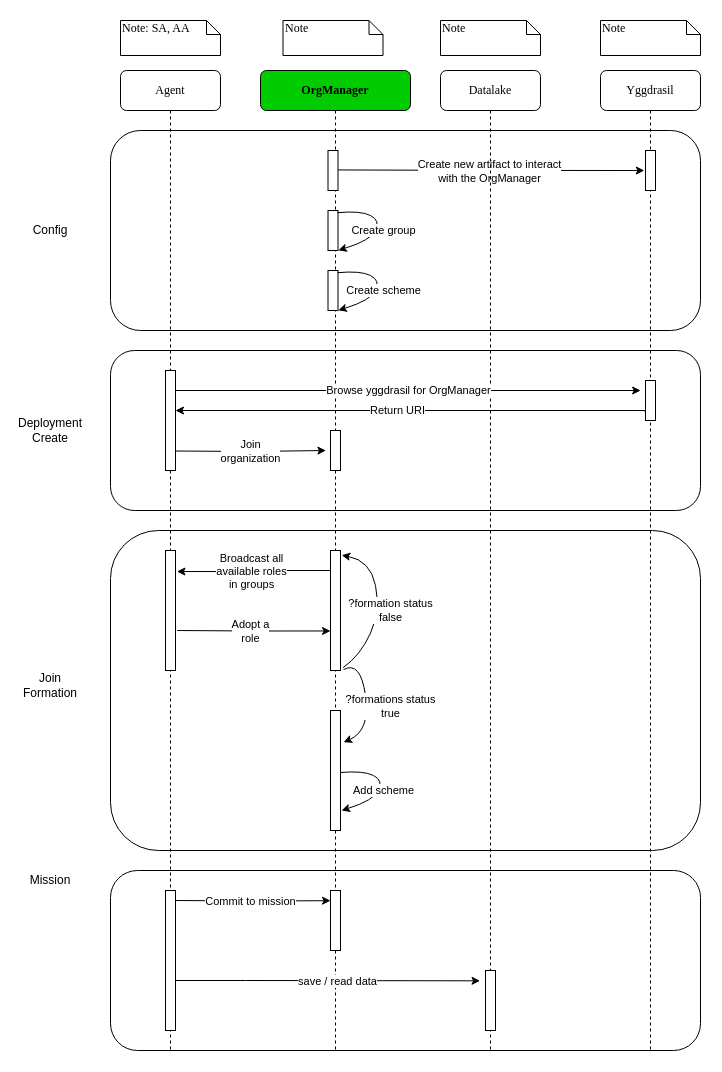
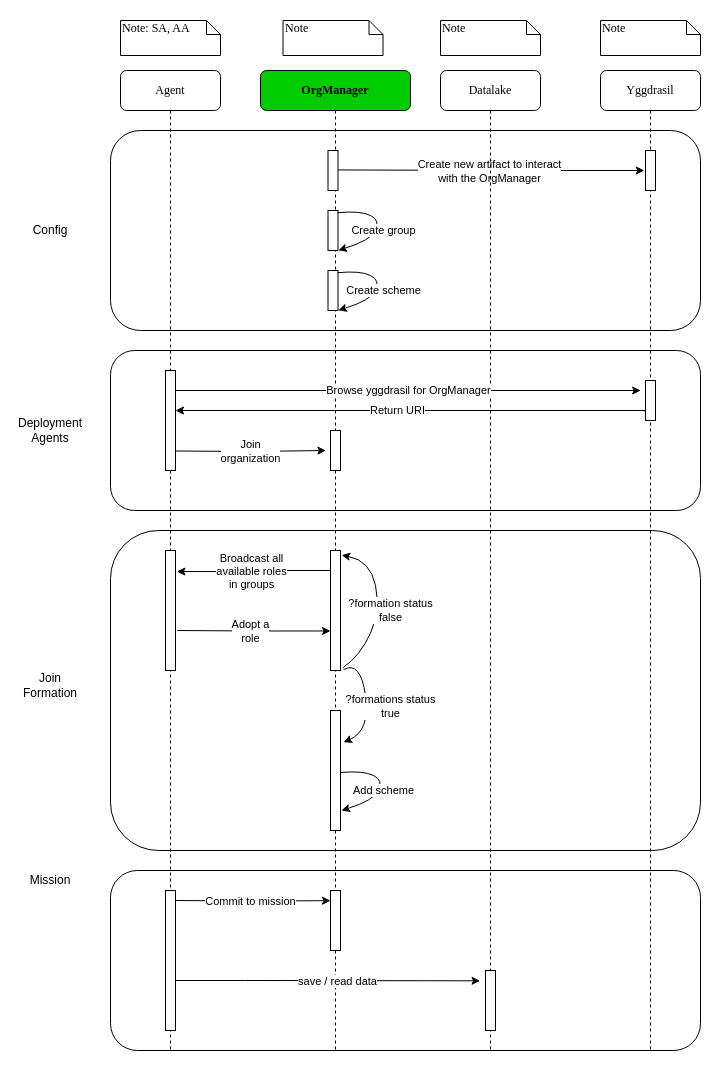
  <mxCell id="0" />
  <mxCell id="1" parent="0" />
  <mxCell id="2" value="" style="rounded=1;whiteSpace=wrap;html=1;fillColor=none;" vertex="1" parent="1"><mxGeometry x="110" y="870" width="590" height="180" as="geometry" /></mxCell>
  <mxCell id="3" value="" style="rounded=1;whiteSpace=wrap;html=1;fillColor=none;" vertex="1" parent="1"><mxGeometry x="110" y="130" width="590" height="200" as="geometry" /></mxCell>
  <mxCell id="4" value="OrgManager" style="shape=umlLifeline;perimeter=lifelinePerimeter;whiteSpace=wrap;html=1;container=1;collapsible=0;recursiveResize=0;outlineConnect=0;rounded=1;shadow=0;comic=0;labelBackgroundColor=none;strokeWidth=1;fontFamily=Verdana;fontSize=12;align=center;fontStyle=1;fillColor=#00CC00;" parent="1" vertex="1"><mxGeometry x="260" y="70" width="150" height="980" as="geometry" /></mxCell>
  <mxCell id="5" value="" style="html=1;points=[];perimeter=orthogonalPerimeter;rounded=0;shadow=0;comic=0;labelBackgroundColor=none;strokeWidth=1;fontFamily=Verdana;fontSize=12;align=center;" vertex="1" parent="4"><mxGeometry x="67.5" y="80" width="10" height="40" as="geometry" /></mxCell>
  <mxCell id="6" style="edgeStyle=orthogonalEdgeStyle;rounded=0;orthogonalLoop=1;jettySize=auto;html=1;entryX=-0.12;entryY=0.515;entryDx=0;entryDy=0;entryPerimeter=0;" edge="1" parent="4"><mxGeometry relative="1" as="geometry"><mxPoint x="77.5" y="99.44" as="sourcePoint" /><mxPoint x="383.8" y="100.04" as="targetPoint" /></mxGeometry></mxCell>
  <mxCell id="7" value="Create new artifact to interact &lt;br&gt;with the OrgManager" style="edgeLabel;html=1;align=center;verticalAlign=middle;resizable=0;points=[];" vertex="1" connectable="0" parent="6"><mxGeometry x="0.171" relative="1" as="geometry"><mxPoint x="-28" as="offset" /></mxGeometry></mxCell>
  <mxCell id="8" value="" style="html=1;points=[];perimeter=orthogonalPerimeter;rounded=0;shadow=0;comic=0;labelBackgroundColor=none;strokeWidth=1;fontFamily=Verdana;fontSize=12;align=center;" vertex="1" parent="4"><mxGeometry x="67.5" y="140" width="10" height="40" as="geometry" /></mxCell>
  <mxCell id="9" value="" style="curved=1;endArrow=classic;html=1;rounded=0;exitX=0.95;exitY=0.055;exitDx=0;exitDy=0;exitPerimeter=0;entryX=1.03;entryY=0.995;entryDx=0;entryDy=0;entryPerimeter=0;" edge="1" parent="4" source="8" target="8"><mxGeometry width="50" height="50" relative="1" as="geometry"><mxPoint x="130" y="180" as="sourcePoint" /><mxPoint x="160" y="200" as="targetPoint" /><Array as="points"><mxPoint x="100" y="140" /><mxPoint x="120" y="150" /><mxPoint x="110" y="170" /></Array></mxGeometry></mxCell>
  <mxCell id="10" value="&lt;div&gt;Create group&lt;/div&gt;" style="edgeLabel;html=1;align=center;verticalAlign=middle;resizable=0;points=[];" vertex="1" connectable="0" parent="9"><mxGeometry x="0.193" relative="1" as="geometry"><mxPoint x="9" y="-4" as="offset" /></mxGeometry></mxCell>
  <mxCell id="11" value="" style="html=1;points=[];perimeter=orthogonalPerimeter;rounded=0;shadow=0;comic=0;labelBackgroundColor=none;strokeWidth=1;fontFamily=Verdana;fontSize=12;align=center;" vertex="1" parent="4"><mxGeometry x="67.5" y="200" width="10" height="40" as="geometry" /></mxCell>
  <mxCell id="12" value="" style="curved=1;endArrow=classic;html=1;rounded=0;exitX=0.95;exitY=0.055;exitDx=0;exitDy=0;exitPerimeter=0;entryX=1.03;entryY=0.995;entryDx=0;entryDy=0;entryPerimeter=0;" edge="1" parent="4" source="11" target="11"><mxGeometry width="50" height="50" relative="1" as="geometry"><mxPoint x="130" y="240" as="sourcePoint" /><mxPoint x="160" y="260" as="targetPoint" /><Array as="points"><mxPoint x="100" y="200" /><mxPoint x="120" y="210" /><mxPoint x="110" y="230" /></Array></mxGeometry></mxCell>
  <mxCell id="13" value="Create scheme" style="edgeLabel;html=1;align=center;verticalAlign=middle;resizable=0;points=[];" vertex="1" connectable="0" parent="12"><mxGeometry x="0.193" relative="1" as="geometry"><mxPoint x="9" y="-4" as="offset" /></mxGeometry></mxCell>
  <mxCell id="14" value="Join &lt;br&gt;organization" style="edgeStyle=orthogonalEdgeStyle;rounded=0;orthogonalLoop=1;jettySize=auto;html=1;entryX=-0.21;entryY=0.65;entryDx=0;entryDy=0;entryPerimeter=0;" edge="1" parent="4"><mxGeometry x="0.003" relative="1" as="geometry"><mxPoint x="-85" y="380.5" as="sourcePoint" /><mxPoint x="65.4" y="380" as="targetPoint" /><mxPoint as="offset" /></mxGeometry></mxCell>
  <mxCell id="15" value="" style="html=1;points=[];perimeter=orthogonalPerimeter;rounded=0;shadow=0;comic=0;labelBackgroundColor=none;strokeWidth=1;fontFamily=Verdana;fontSize=12;align=center;" vertex="1" parent="4"><mxGeometry x="70" y="480" width="10" height="120" as="geometry" /></mxCell>
  <mxCell id="16" style="edgeStyle=orthogonalEdgeStyle;rounded=0;orthogonalLoop=1;jettySize=auto;html=1;entryX=1.143;entryY=0.142;entryDx=0;entryDy=0;entryPerimeter=0;" edge="1" parent="4"><mxGeometry relative="1" as="geometry"><mxPoint x="70" y="500" as="sourcePoint" /><mxPoint x="-83.57" y="501.04" as="targetPoint" /><Array as="points"><mxPoint x="70" y="500" /><mxPoint x="-7" y="500" /></Array></mxGeometry></mxCell>
  <mxCell id="17" value="Broadcast all&lt;br&gt;available roles&lt;br&gt;in groups" style="edgeLabel;html=1;align=center;verticalAlign=middle;resizable=0;points=[];" vertex="1" connectable="0" parent="16"><mxGeometry x="0.126" y="-1" relative="1" as="geometry"><mxPoint x="7" as="offset" /></mxGeometry></mxCell>
  <mxCell id="18" style="edgeStyle=orthogonalEdgeStyle;rounded=0;orthogonalLoop=1;jettySize=auto;html=1;entryX=-0.167;entryY=0.504;entryDx=0;entryDy=0;entryPerimeter=0;" edge="1" parent="4"><mxGeometry relative="1" as="geometry"><mxPoint x="-83.33" y="560" as="sourcePoint" /><mxPoint x="70.0" y="560.48" as="targetPoint" /></mxGeometry></mxCell>
  <mxCell id="19" value="Adopt a &lt;br&gt;role" style="edgeLabel;html=1;align=center;verticalAlign=middle;resizable=0;points=[];" vertex="1" connectable="0" parent="18"><mxGeometry x="0.173" relative="1" as="geometry"><mxPoint x="-17" as="offset" /></mxGeometry></mxCell>
  <mxCell id="20" value="" style="curved=1;endArrow=classic;html=1;rounded=0;exitX=1.262;exitY=0.976;exitDx=0;exitDy=0;exitPerimeter=0;entryX=1.119;entryY=0.039;entryDx=0;entryDy=0;entryPerimeter=0;" edge="1" parent="4" source="15" target="15"><mxGeometry width="50" height="50" relative="1" as="geometry"><mxPoint x="90" y="580" as="sourcePoint" /><mxPoint x="140" y="530" as="targetPoint" /><Array as="points"><mxPoint x="100" y="585" /><mxPoint x="120" y="540" /><mxPoint x="110" y="490" /></Array></mxGeometry></mxCell>
  <mxCell id="21" value="?formation status&lt;br&gt;false" style="edgeLabel;html=1;align=center;verticalAlign=middle;resizable=0;points=[];" vertex="1" connectable="0" parent="20"><mxGeometry x="-0.241" y="1" relative="1" as="geometry"><mxPoint x="16" y="-12" as="offset" /></mxGeometry></mxCell>
  <mxCell id="22" value="" style="html=1;points=[];perimeter=orthogonalPerimeter;rounded=0;shadow=0;comic=0;labelBackgroundColor=none;strokeWidth=1;fontFamily=Verdana;fontSize=12;align=center;" vertex="1" parent="4"><mxGeometry x="70" y="640" width="10" height="120" as="geometry" /></mxCell>
  <mxCell id="23" value="" style="curved=1;endArrow=classic;html=1;rounded=0;exitX=1.31;exitY=0.992;exitDx=0;exitDy=0;exitPerimeter=0;entryX=1.31;entryY=0.265;entryDx=0;entryDy=0;entryPerimeter=0;" edge="1" parent="4" source="15" target="22"><mxGeometry width="50" height="50" relative="1" as="geometry"><mxPoint x="100" y="630" as="sourcePoint" /><mxPoint x="150" y="580" as="targetPoint" /><Array as="points"><mxPoint x="100" y="590" /><mxPoint x="110" y="660" /></Array></mxGeometry></mxCell>
  <mxCell id="24" value="?formations status&lt;br&gt;true" style="edgeLabel;html=1;align=center;verticalAlign=middle;resizable=0;points=[];" vertex="1" connectable="0" parent="23"><mxGeometry x="0.09" y="1" relative="1" as="geometry"><mxPoint x="22" as="offset" /></mxGeometry></mxCell>
  <mxCell id="25" value="" style="curved=1;endArrow=classic;html=1;rounded=0;exitX=0.95;exitY=0.055;exitDx=0;exitDy=0;exitPerimeter=0;entryX=1.03;entryY=0.995;entryDx=0;entryDy=0;entryPerimeter=0;" edge="1" parent="4"><mxGeometry width="50" height="50" relative="1" as="geometry"><mxPoint x="80" y="702" as="sourcePoint" /><mxPoint x="81" y="740" as="targetPoint" /><Array as="points"><mxPoint x="103" y="700" /><mxPoint x="123" y="710" /><mxPoint x="113" y="730" /></Array></mxGeometry></mxCell>
  <mxCell id="26" value="Add scheme" style="edgeLabel;html=1;align=center;verticalAlign=middle;resizable=0;points=[];" vertex="1" connectable="0" parent="25"><mxGeometry x="0.193" relative="1" as="geometry"><mxPoint x="6" y="-4" as="offset" /></mxGeometry></mxCell>
  <mxCell id="27" value="" style="html=1;points=[];perimeter=orthogonalPerimeter;rounded=0;shadow=0;comic=0;labelBackgroundColor=none;strokeWidth=1;fontFamily=Verdana;fontSize=12;align=center;" vertex="1" parent="4"><mxGeometry x="70" y="820" width="10" height="60" as="geometry" /></mxCell>
  <mxCell id="28" style="edgeStyle=orthogonalEdgeStyle;rounded=0;orthogonalLoop=1;jettySize=auto;html=1;entryX=-0.06;entryY=0.503;entryDx=0;entryDy=0;entryPerimeter=0;" edge="1" parent="4"><mxGeometry relative="1" as="geometry"><mxPoint x="-84.4" y="830" as="sourcePoint" /><mxPoint x="70.0" y="830.18" as="targetPoint" /></mxGeometry></mxCell>
  <mxCell id="29" value="Commit to mission" style="edgeLabel;html=1;align=center;verticalAlign=middle;resizable=0;points=[];" vertex="1" connectable="0" parent="28"><mxGeometry x="0.207" relative="1" as="geometry"><mxPoint x="-19" as="offset" /></mxGeometry></mxCell>
  <mxCell id="30" style="edgeStyle=orthogonalEdgeStyle;rounded=0;orthogonalLoop=1;jettySize=auto;html=1;entryX=-0.045;entryY=0.072;entryDx=0;entryDy=0;entryPerimeter=0;" edge="1" parent="4"><mxGeometry relative="1" as="geometry"><mxPoint x="-90" y="910" as="sourcePoint" /><mxPoint x="219.55" y="910.32" as="targetPoint" /><Array as="points"><mxPoint x="-15" y="910" /><mxPoint x="-15" y="910" /></Array></mxGeometry></mxCell>
  <mxCell id="31" value="save / read data" style="edgeLabel;html=1;align=center;verticalAlign=middle;resizable=0;points=[];" vertex="1" connectable="0" parent="30"><mxGeometry x="0.448" relative="1" as="geometry"><mxPoint x="-57" as="offset" /></mxGeometry></mxCell>
  <mxCell id="32" value="Datalake" style="shape=umlLifeline;perimeter=lifelinePerimeter;whiteSpace=wrap;html=1;container=1;collapsible=0;recursiveResize=0;outlineConnect=0;rounded=1;shadow=0;comic=0;labelBackgroundColor=none;strokeWidth=1;fontFamily=Verdana;fontSize=12;align=center;" parent="1" vertex="1"><mxGeometry x="440" y="70" width="100" height="980" as="geometry" /></mxCell>
  <mxCell id="33" style="edgeStyle=orthogonalEdgeStyle;rounded=0;orthogonalLoop=1;jettySize=auto;html=1;entryX=0.986;entryY=0.091;entryDx=0;entryDy=0;entryPerimeter=0;exitX=-0.076;exitY=0.294;exitDx=0;exitDy=0;exitPerimeter=0;" edge="1" parent="32"><mxGeometry relative="1" as="geometry"><mxPoint x="204.38" y="341.12" as="sourcePoint" /><mxPoint x="-265" y="340" as="targetPoint" /><Array as="points"><mxPoint x="204.14" y="340" /></Array></mxGeometry></mxCell>
  <mxCell id="34" value="Return URI" style="edgeLabel;html=1;align=center;verticalAlign=middle;resizable=0;points=[];" vertex="1" connectable="0" parent="33"><mxGeometry x="-0.037" y="2" relative="1" as="geometry"><mxPoint x="-22" y="-3" as="offset" /></mxGeometry></mxCell>
  <mxCell id="35" value="Browse yggdrasil for OrgManager" style="edgeStyle=orthogonalEdgeStyle;rounded=0;orthogonalLoop=1;jettySize=auto;html=1;" edge="1" parent="32"><mxGeometry x="-0.0" relative="1" as="geometry"><mxPoint x="-264.86" y="320" as="sourcePoint" /><mxPoint x="200.14" y="320" as="targetPoint" /><Array as="points"><mxPoint x="197.14" y="320" /></Array><mxPoint as="offset" /></mxGeometry></mxCell>
  <mxCell id="36" value="" style="html=1;points=[];perimeter=orthogonalPerimeter;rounded=0;shadow=0;comic=0;labelBackgroundColor=none;strokeWidth=1;fontFamily=Verdana;fontSize=12;align=center;" vertex="1" parent="32"><mxGeometry x="45" y="900" width="10" height="60" as="geometry" /></mxCell>
  <mxCell id="37" value="&lt;div&gt;Yggdrasil&lt;/div&gt;" style="shape=umlLifeline;perimeter=lifelinePerimeter;whiteSpace=wrap;html=1;container=1;collapsible=0;recursiveResize=0;outlineConnect=0;rounded=1;shadow=0;comic=0;labelBackgroundColor=none;strokeWidth=1;fontFamily=Verdana;fontSize=12;align=center;" parent="1" vertex="1"><mxGeometry x="600" y="70" width="100" height="980" as="geometry" /></mxCell>
  <mxCell id="38" value="" style="rounded=1;whiteSpace=wrap;html=1;fillColor=none;" vertex="1" parent="37"><mxGeometry x="-490" y="460" width="590" height="320" as="geometry" /></mxCell>
  <mxCell id="39" value="" style="rounded=1;whiteSpace=wrap;html=1;fillColor=none;" vertex="1" parent="37"><mxGeometry x="-490" y="280" width="590" height="160" as="geometry" /></mxCell>
  <mxCell id="40" value="" style="html=1;points=[];perimeter=orthogonalPerimeter;rounded=0;shadow=0;comic=0;labelBackgroundColor=none;strokeWidth=1;fontFamily=Verdana;fontSize=12;align=center;" vertex="1" parent="37"><mxGeometry x="45" y="80" width="10" height="40" as="geometry" /></mxCell>
  <mxCell id="41" value="" style="html=1;points=[];perimeter=orthogonalPerimeter;rounded=0;shadow=0;comic=0;labelBackgroundColor=none;strokeWidth=1;fontFamily=Verdana;fontSize=12;align=center;" vertex="1" parent="37"><mxGeometry x="45" y="310" width="10" height="40" as="geometry" /></mxCell>
  <mxCell id="42" value="" style="html=1;points=[];perimeter=orthogonalPerimeter;rounded=0;shadow=0;comic=0;labelBackgroundColor=none;strokeWidth=1;fontFamily=Verdana;fontSize=12;align=center;" parent="37" vertex="1"><mxGeometry x="-270" y="360" width="10" height="40" as="geometry" /></mxCell>
  <mxCell id="43" value="Agent" style="shape=umlLifeline;perimeter=lifelinePerimeter;whiteSpace=wrap;html=1;container=1;collapsible=0;recursiveResize=0;outlineConnect=0;rounded=1;shadow=0;comic=0;labelBackgroundColor=none;strokeWidth=1;fontFamily=Verdana;fontSize=12;align=center;" parent="1" vertex="1"><mxGeometry x="120" y="70" width="100" height="980" as="geometry" /></mxCell>
  <mxCell id="44" value="" style="html=1;points=[];perimeter=orthogonalPerimeter;rounded=0;shadow=0;comic=0;labelBackgroundColor=none;strokeWidth=1;fontFamily=Verdana;fontSize=12;align=center;" parent="43" vertex="1"><mxGeometry x="45" y="300" width="10" height="100" as="geometry" /></mxCell>
  <mxCell id="45" value="" style="html=1;points=[];perimeter=orthogonalPerimeter;rounded=0;shadow=0;comic=0;labelBackgroundColor=none;strokeWidth=1;fontFamily=Verdana;fontSize=12;align=center;" vertex="1" parent="43"><mxGeometry x="45" y="480" width="10" height="120" as="geometry" /></mxCell>
  <mxCell id="46" value="" style="html=1;points=[];perimeter=orthogonalPerimeter;rounded=0;shadow=0;comic=0;labelBackgroundColor=none;strokeWidth=1;fontFamily=Verdana;fontSize=12;align=center;" vertex="1" parent="43"><mxGeometry x="45" y="820" width="10" height="140" as="geometry" /></mxCell>
  <mxCell id="47" value="Note: SA, AA" style="shape=note;whiteSpace=wrap;html=1;size=14;verticalAlign=top;align=left;spacingTop=-6;rounded=0;shadow=0;comic=0;labelBackgroundColor=none;strokeWidth=1;fontFamily=Verdana;fontSize=12" parent="1" vertex="1"><mxGeometry x="120" y="20" width="100" height="35" as="geometry" /></mxCell>
  <mxCell id="48" value="Note" style="shape=note;whiteSpace=wrap;html=1;size=14;verticalAlign=top;align=left;spacingTop=-6;rounded=0;shadow=0;comic=0;labelBackgroundColor=none;strokeWidth=1;fontFamily=Verdana;fontSize=12" parent="1" vertex="1"><mxGeometry x="282.5" y="20" width="100" height="35" as="geometry" /></mxCell>
  <mxCell id="49" value="Note" style="shape=note;whiteSpace=wrap;html=1;size=14;verticalAlign=top;align=left;spacingTop=-6;rounded=0;shadow=0;comic=0;labelBackgroundColor=none;strokeWidth=1;fontFamily=Verdana;fontSize=12" parent="1" vertex="1"><mxGeometry x="440" y="20" width="100" height="35" as="geometry" /></mxCell>
  <mxCell id="50" value="Note" style="shape=note;whiteSpace=wrap;html=1;size=14;verticalAlign=top;align=left;spacingTop=-6;rounded=0;shadow=0;comic=0;labelBackgroundColor=none;strokeWidth=1;fontFamily=Verdana;fontSize=12" parent="1" vertex="1"><mxGeometry x="600" y="20" width="100" height="35" as="geometry" /></mxCell>
  <mxCell id="51" value="Config" style="text;html=1;align=center;verticalAlign=middle;whiteSpace=wrap;rounded=0;" vertex="1" parent="1"><mxGeometry x="20" y="215" width="60" height="30" as="geometry" /></mxCell>
- <mxCell id="52" value="Deployment&lt;br&gt;Create" style="text;html=1;align=center;verticalAlign=middle;whiteSpace=wrap;rounded=0;" vertex="1" parent="1"><mxGeometry x="20" y="415" width="60" height="30" as="geometry" /></mxCell>
+ <mxCell id="52" value="Deployment&lt;br&gt;Agents" style="text;html=1;align=center;verticalAlign=middle;whiteSpace=wrap;rounded=0;" vertex="1" parent="1"><mxGeometry x="20" y="415" width="60" height="30" as="geometry" /></mxCell>
  <mxCell id="53" value="Join Formation" style="text;html=1;align=center;verticalAlign=middle;whiteSpace=wrap;rounded=0;" vertex="1" parent="1"><mxGeometry x="20" y="670" width="60" height="30" as="geometry" /></mxCell>
  <mxCell id="54" value="Mission" style="text;html=1;align=center;verticalAlign=middle;whiteSpace=wrap;rounded=0;" vertex="1" parent="1"><mxGeometry x="20" y="865" width="60" height="30" as="geometry" /></mxCell>
